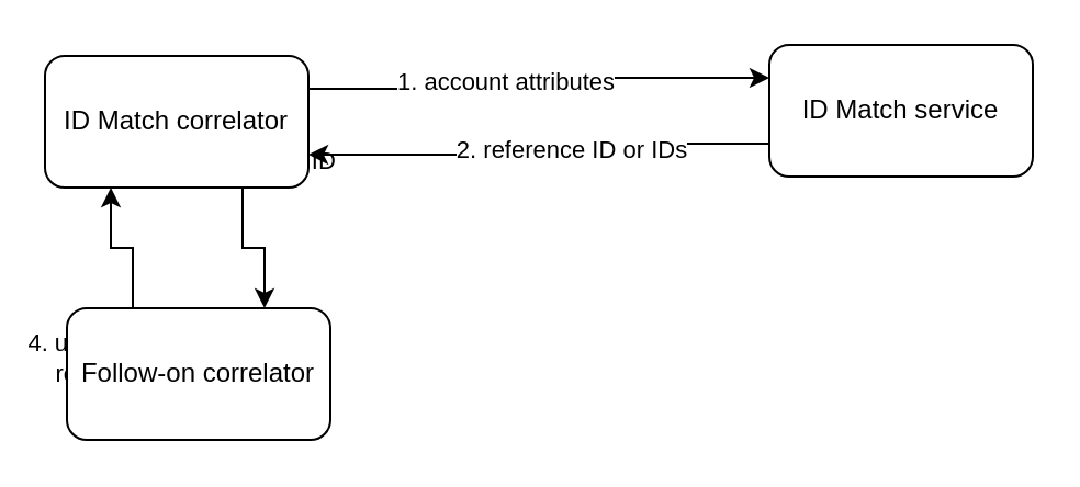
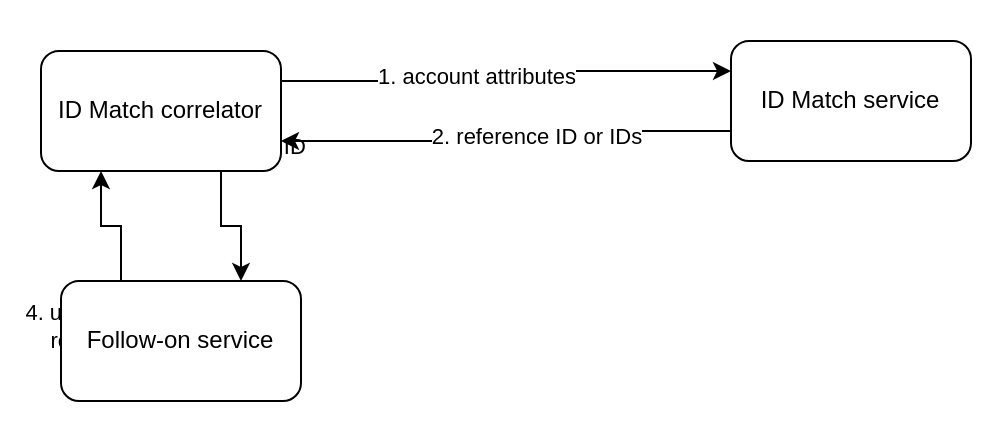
  <mxCell id="0" />
  <mxCell id="1" parent="0" />
  <mxCell id="2" value="1. account attributes" style="edgeStyle=orthogonalEdgeStyle;rounded=0;orthogonalLoop=1;jettySize=auto;html=1;exitX=1;exitY=0.25;exitDx=0;exitDy=0;entryX=0;entryY=0.25;entryDx=0;entryDy=0;" edge="1" parent="1" source="4" target="6"><mxGeometry y="15" relative="1" as="geometry"><mxPoint as="offset" /></mxGeometry></mxCell>
  <mxCell id="3" value="3. reference ID" style="edgeStyle=orthogonalEdgeStyle;rounded=0;orthogonalLoop=1;jettySize=auto;html=1;exitX=0.75;exitY=1;exitDx=0;exitDy=0;entryX=0.75;entryY=0;entryDx=0;entryDy=0;" edge="1" parent="1" source="4" target="8"><mxGeometry y="40" relative="1" as="geometry"><mxPoint as="offset" /></mxGeometry></mxCell>
  <mxCell id="4" value="ID Match correlator" style="rounded=1;whiteSpace=wrap;html=1;" vertex="1" parent="1"><mxGeometry x="20" y="25" width="120" height="60" as="geometry" /></mxCell>
  <mxCell id="5" value="2. reference ID or IDs" style="edgeStyle=orthogonalEdgeStyle;rounded=0;orthogonalLoop=1;jettySize=auto;html=1;exitX=0;exitY=0.75;exitDx=0;exitDy=0;entryX=1;entryY=0.75;entryDx=0;entryDy=0;" edge="1" parent="1" source="6" target="4"><mxGeometry y="15" relative="1" as="geometry"><mxPoint as="offset" /></mxGeometry></mxCell>
- <mxCell id="6" value="ID Match service" style="rounded=1;whiteSpace=wrap;html=1;" vertex="1" parent="1"><mxGeometry x="350" y="20" width="120" height="60" as="geometry" /></mxCell>
+ <mxCell id="6" value="ID Match service" style="rounded=1;whiteSpace=wrap;html=1;" vertex="1" parent="1"><mxGeometry x="365" y="20" width="120" height="60" as="geometry" /></mxCell>
  <mxCell id="7" value="4. user with given&lt;br&gt;reference ID" style="edgeStyle=orthogonalEdgeStyle;rounded=0;orthogonalLoop=1;jettySize=auto;html=1;exitX=0.25;exitY=0;exitDx=0;exitDy=0;entryX=0.25;entryY=1;entryDx=0;entryDy=0;" edge="1" parent="1" source="8" target="4"><mxGeometry y="50" relative="1" as="geometry"><mxPoint as="offset" /></mxGeometry></mxCell>
- <mxCell id="8" value="Follow-on correlator" style="rounded=1;whiteSpace=wrap;html=1;" vertex="1" parent="1"><mxGeometry x="30" y="140" width="120" height="60" as="geometry" /></mxCell>
+ <mxCell id="8" value="Follow-on service" style="rounded=1;whiteSpace=wrap;html=1;" vertex="1" parent="1"><mxGeometry x="30" y="140" width="120" height="60" as="geometry" /></mxCell>
